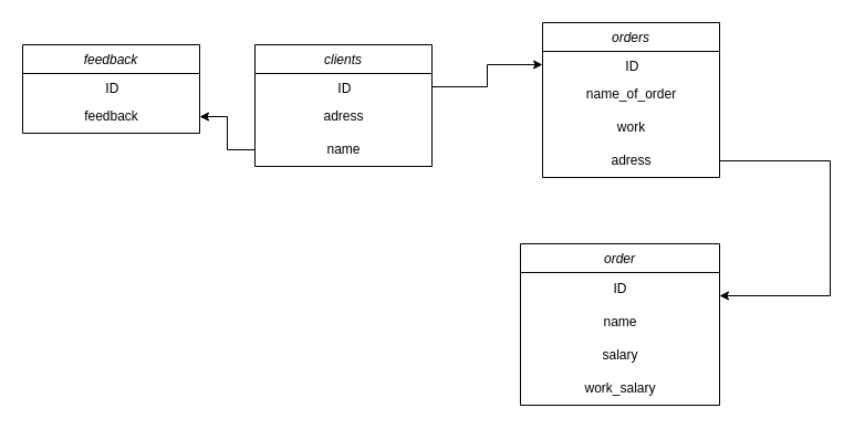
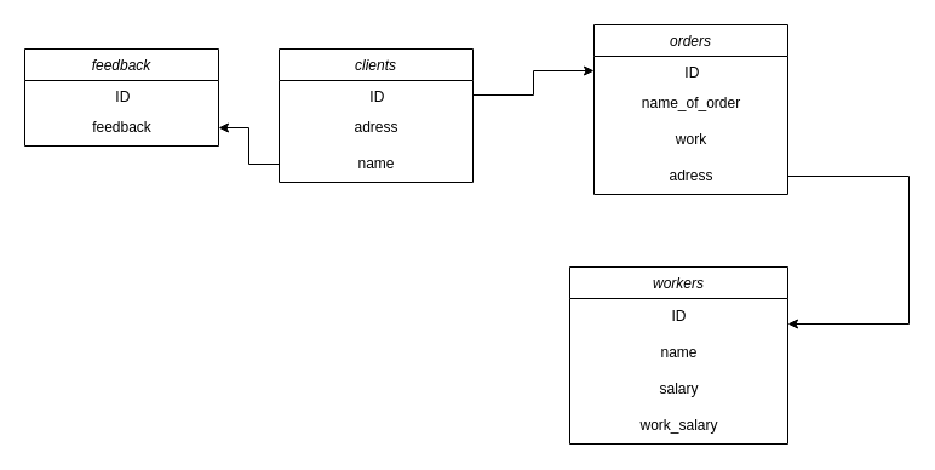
  <mxCell id="0" />
  <mxCell id="1" parent="0" />
  <mxCell id="2" value="clients&#10;" style="swimlane;fontStyle=2;align=center;verticalAlign=top;childLayout=stackLayout;horizontal=1;startSize=26;horizontalStack=0;resizeParent=1;resizeLast=0;collapsible=1;marginBottom=0;rounded=0;shadow=0;strokeWidth=1;" parent="1" vertex="1"><mxGeometry x="230" y="40" width="160" height="110" as="geometry"><mxRectangle x="230" y="140" width="160" height="26" as="alternateBounds" /></mxGeometry></mxCell>
  <mxCell id="3" value="&amp;nbsp; &amp;nbsp; &amp;nbsp; &amp;nbsp; &amp;nbsp; &amp;nbsp; &amp;nbsp; &amp;nbsp; &amp;nbsp; &amp;nbsp; &amp;nbsp; ID" style="text;whiteSpace=wrap;html=1;" vertex="1" parent="2"><mxGeometry y="26" width="160" height="24" as="geometry" /></mxCell>
  <mxCell id="4" value="adress" style="text;html=1;align=center;verticalAlign=middle;resizable=0;points=[];autosize=1;strokeColor=none;fillColor=none;" parent="2" vertex="1"><mxGeometry y="50" width="160" height="30" as="geometry" /></mxCell>
  <mxCell id="5" value="name" style="text;html=1;align=center;verticalAlign=middle;resizable=0;points=[];autosize=1;strokeColor=none;fillColor=none;" parent="2" vertex="1"><mxGeometry y="80" width="160" height="30" as="geometry" /></mxCell>
- <mxCell id="6" value="order&#10;" style="swimlane;fontStyle=2;align=center;verticalAlign=top;childLayout=stackLayout;horizontal=1;startSize=26;horizontalStack=0;resizeParent=1;resizeLast=0;collapsible=1;marginBottom=0;rounded=0;shadow=0;strokeWidth=1;" parent="1" vertex="1"><mxGeometry x="470" y="220" width="180" height="146" as="geometry"><mxRectangle x="230" y="140" width="160" height="26" as="alternateBounds" /></mxGeometry></mxCell>
+ <mxCell id="6" value="workers&#10;" style="swimlane;fontStyle=2;align=center;verticalAlign=top;childLayout=stackLayout;horizontal=1;startSize=26;horizontalStack=0;resizeParent=1;resizeLast=0;collapsible=1;marginBottom=0;rounded=0;shadow=0;strokeWidth=1;" parent="1" vertex="1"><mxGeometry x="470" y="220" width="180" height="146" as="geometry"><mxRectangle x="230" y="140" width="160" height="26" as="alternateBounds" /></mxGeometry></mxCell>
  <mxCell id="7" value="ID" style="text;html=1;align=center;verticalAlign=middle;resizable=0;points=[];autosize=1;strokeColor=none;fillColor=none;" parent="6" vertex="1"><mxGeometry y="26" width="180" height="30" as="geometry" /></mxCell>
  <mxCell id="8" value="name" style="text;html=1;align=center;verticalAlign=middle;resizable=0;points=[];autosize=1;strokeColor=none;fillColor=none;" vertex="1" parent="6"><mxGeometry y="56" width="180" height="30" as="geometry" /></mxCell>
  <mxCell id="9" value="salary" style="text;html=1;align=center;verticalAlign=middle;resizable=0;points=[];autosize=1;strokeColor=none;fillColor=none;" vertex="1" parent="6"><mxGeometry y="86" width="180" height="30" as="geometry" /></mxCell>
  <mxCell id="10" value="work_salary" style="text;html=1;align=center;verticalAlign=middle;resizable=0;points=[];autosize=1;strokeColor=none;fillColor=none;" vertex="1" parent="6"><mxGeometry y="116" width="180" height="30" as="geometry" /></mxCell>
  <mxCell id="11" value="orders" style="swimlane;fontStyle=2;align=center;verticalAlign=top;childLayout=stackLayout;horizontal=1;startSize=26;horizontalStack=0;resizeParent=1;resizeLast=0;collapsible=1;marginBottom=0;rounded=0;shadow=0;strokeWidth=1;" vertex="1" parent="1"><mxGeometry x="490" y="20" width="160" height="140" as="geometry"><mxRectangle x="230" y="140" width="160" height="26" as="alternateBounds" /></mxGeometry></mxCell>
  <mxCell id="12" value="&amp;nbsp; &amp;nbsp; &amp;nbsp; &amp;nbsp; &amp;nbsp; &amp;nbsp; &amp;nbsp; &amp;nbsp; &amp;nbsp; &amp;nbsp; &amp;nbsp; ID" style="text;whiteSpace=wrap;html=1;" vertex="1" parent="11"><mxGeometry y="26" width="160" height="24" as="geometry" /></mxCell>
  <mxCell id="13" value="name_of_order" style="text;html=1;align=center;verticalAlign=middle;resizable=0;points=[];autosize=1;strokeColor=none;fillColor=none;" vertex="1" parent="11"><mxGeometry y="50" width="160" height="30" as="geometry" /></mxCell>
  <mxCell id="14" value="work" style="text;html=1;align=center;verticalAlign=middle;resizable=0;points=[];autosize=1;strokeColor=none;fillColor=none;" vertex="1" parent="11"><mxGeometry y="80" width="160" height="30" as="geometry" /></mxCell>
  <mxCell id="15" value="adress" style="text;html=1;align=center;verticalAlign=middle;resizable=0;points=[];autosize=1;strokeColor=none;fillColor=none;" vertex="1" parent="11"><mxGeometry y="110" width="160" height="30" as="geometry" /></mxCell>
  <mxCell id="16" value="feedback" style="swimlane;fontStyle=2;align=center;verticalAlign=top;childLayout=stackLayout;horizontal=1;startSize=26;horizontalStack=0;resizeParent=1;resizeLast=0;collapsible=1;marginBottom=0;rounded=0;shadow=0;strokeWidth=1;" vertex="1" parent="1"><mxGeometry x="20" y="40" width="160" height="80" as="geometry"><mxRectangle x="230" y="140" width="160" height="26" as="alternateBounds" /></mxGeometry></mxCell>
  <mxCell id="17" value="&amp;nbsp; &amp;nbsp; &amp;nbsp; &amp;nbsp; &amp;nbsp; &amp;nbsp; &amp;nbsp; &amp;nbsp; &amp;nbsp; &amp;nbsp; &amp;nbsp; ID" style="text;whiteSpace=wrap;html=1;" vertex="1" parent="16"><mxGeometry y="26" width="160" height="24" as="geometry" /></mxCell>
  <mxCell id="18" value="feedback" style="text;html=1;align=center;verticalAlign=middle;resizable=0;points=[];autosize=1;strokeColor=none;fillColor=none;" vertex="1" parent="16"><mxGeometry y="50" width="160" height="30" as="geometry" /></mxCell>
  <mxCell id="19" value="" style="edgeStyle=orthogonalEdgeStyle;rounded=0;orthogonalLoop=1;jettySize=auto;html=1;" edge="1" parent="1" source="5" target="18"><mxGeometry relative="1" as="geometry" /></mxCell>
  <mxCell id="20" style="edgeStyle=orthogonalEdgeStyle;rounded=0;orthogonalLoop=1;jettySize=auto;html=1;" edge="1" parent="1" source="3" target="12"><mxGeometry relative="1" as="geometry" /></mxCell>
  <mxCell id="21" value="" style="endArrow=classic;html=1;rounded=0;entryX=1;entryY=0.7;entryDx=0;entryDy=0;entryPerimeter=0;" edge="1" parent="1" source="15" target="7"><mxGeometry width="50" height="50" relative="1" as="geometry"><mxPoint x="380" y="360" as="sourcePoint" /><mxPoint x="750" y="260" as="targetPoint" /><Array as="points"><mxPoint x="750" y="145" /><mxPoint x="750" y="267" /></Array></mxGeometry></mxCell>
